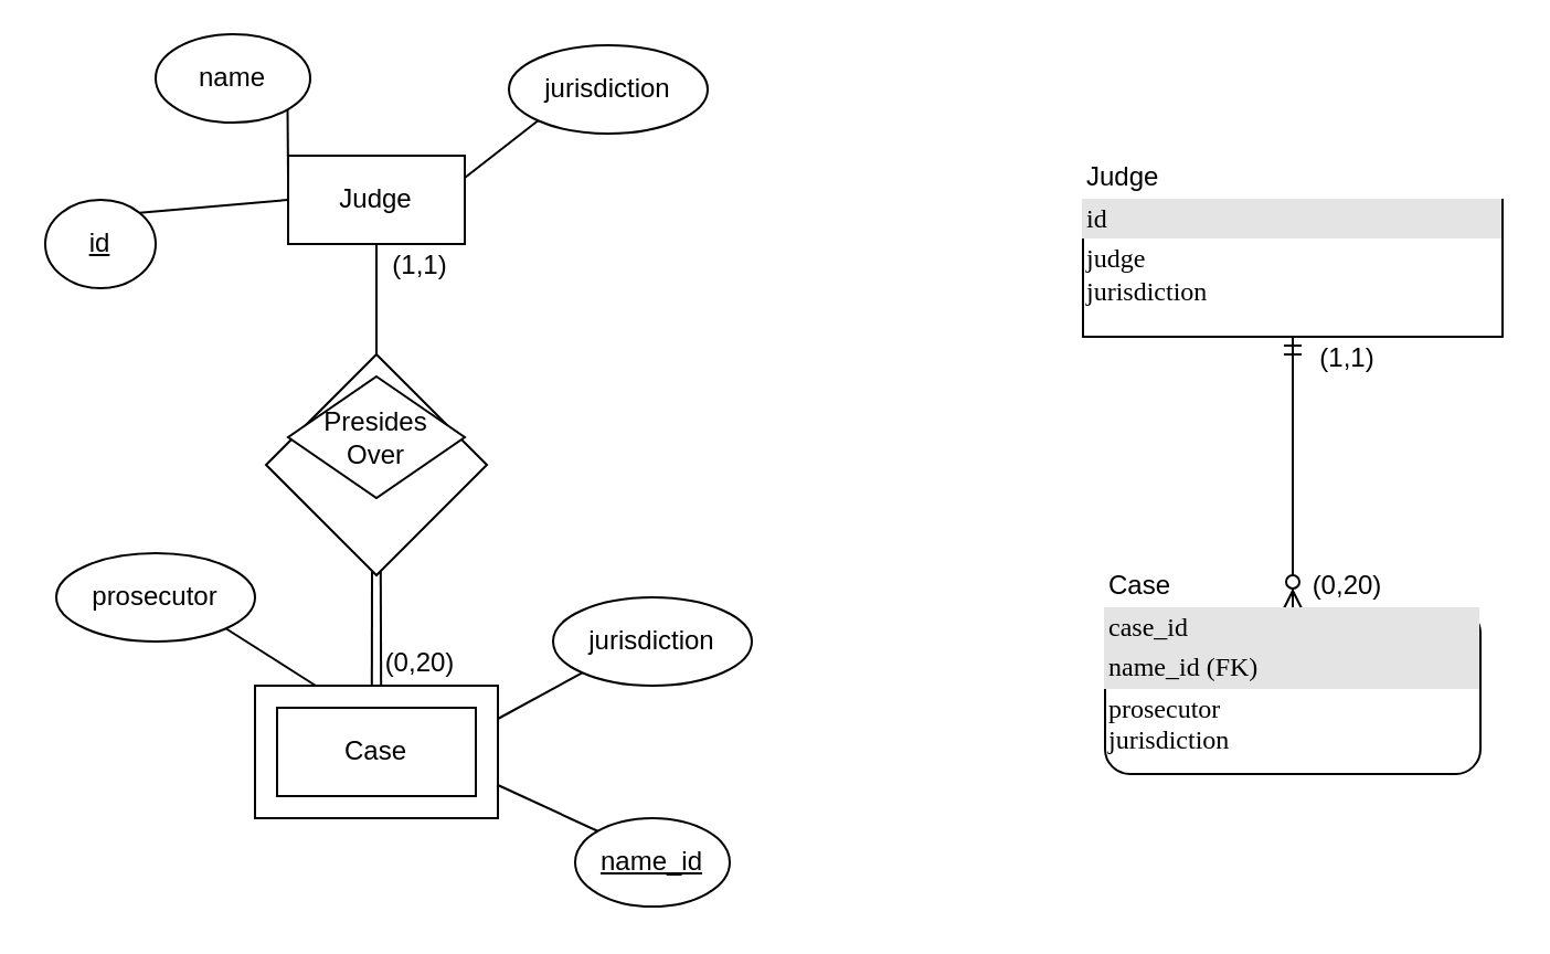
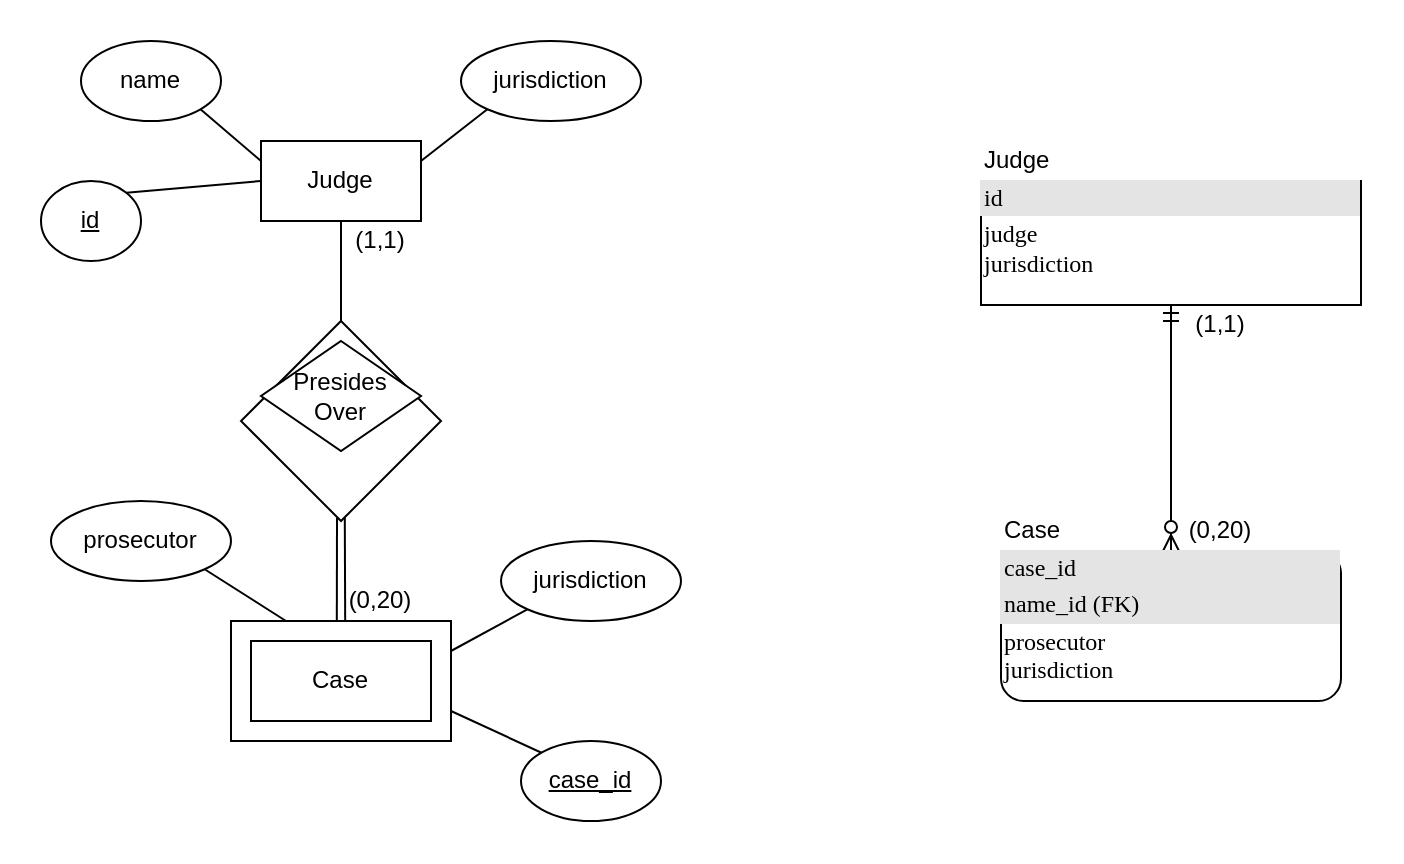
  <mxCell id="0" />
  <mxCell id="1" parent="0" />
  <mxCell id="2" value="" style="rounded=0;whiteSpace=wrap;html=1;" vertex="1" parent="1"><mxGeometry x="115" y="310" width="110" height="60" as="geometry" /></mxCell>
  <mxCell id="3" value="" style="rhombus;whiteSpace=wrap;html=1;" vertex="1" parent="1"><mxGeometry x="120" y="160" width="100" height="100" as="geometry" /></mxCell>
  <mxCell id="4" style="edgeStyle=orthogonalEdgeStyle;rounded=0;orthogonalLoop=1;jettySize=auto;html=1;exitX=0.5;exitY=1;exitDx=0;exitDy=0;entryX=0.5;entryY=0;entryDx=0;entryDy=0;endArrow=none;endFill=0;" edge="1" parent="1" source="5" target="3"><mxGeometry relative="1" as="geometry" /></mxCell>
  <mxCell id="5" value="Judge" style="rounded=0;whiteSpace=wrap;html=1;" vertex="1" parent="1"><mxGeometry x="130" y="70" width="80" height="40" as="geometry" /></mxCell>
- <mxCell id="6" value="name" style="ellipse;whiteSpace=wrap;html=1;" vertex="1" parent="1"><mxGeometry x="70" y="15" width="70" height="40" as="geometry" /></mxCell>
+ <mxCell id="6" value="name" style="ellipse;whiteSpace=wrap;html=1;" vertex="1" parent="1"><mxGeometry x="40" y="20" width="70" height="40" as="geometry" /></mxCell>
  <mxCell id="7" value="&lt;u&gt;id&lt;/u&gt;" style="ellipse;whiteSpace=wrap;html=1;" vertex="1" parent="1"><mxGeometry x="20" y="90" width="50" height="40" as="geometry" /></mxCell>
  <mxCell id="8" value="jurisdiction" style="ellipse;whiteSpace=wrap;html=1;" vertex="1" parent="1"><mxGeometry x="230" y="20" width="90" height="40" as="geometry" /></mxCell>
  <mxCell id="9" value="" style="endArrow=none;html=1;entryX=0;entryY=0.25;entryDx=0;entryDy=0;exitX=1;exitY=1;exitDx=0;exitDy=0;" edge="1" parent="1" source="6" target="5"><mxGeometry width="50" height="50" relative="1" as="geometry"><mxPoint x="110" y="230" as="sourcePoint" /><mxPoint x="160" y="180" as="targetPoint" /></mxGeometry></mxCell>
  <mxCell id="10" value="" style="endArrow=none;html=1;entryX=0;entryY=0.5;entryDx=0;entryDy=0;exitX=1;exitY=0;exitDx=0;exitDy=0;" edge="1" parent="1" source="7" target="5"><mxGeometry width="50" height="50" relative="1" as="geometry"><mxPoint x="110" y="130" as="sourcePoint" /><mxPoint x="120" y="150" as="targetPoint" /></mxGeometry></mxCell>
  <mxCell id="11" value="" style="endArrow=none;html=1;entryX=1;entryY=0.25;entryDx=0;entryDy=0;exitX=0;exitY=1;exitDx=0;exitDy=0;" edge="1" parent="1" source="8" target="5"><mxGeometry width="50" height="50" relative="1" as="geometry"><mxPoint x="110" y="230" as="sourcePoint" /><mxPoint x="160" y="180" as="targetPoint" /></mxGeometry></mxCell>
  <mxCell id="12" value="Presides&lt;br&gt;Over" style="rhombus;whiteSpace=wrap;html=1;" vertex="1" parent="1"><mxGeometry x="130" y="170" width="80" height="55" as="geometry" /></mxCell>
  <mxCell id="13" value="Case" style="rounded=0;whiteSpace=wrap;html=1;" vertex="1" parent="1"><mxGeometry x="125" y="320" width="90" height="40" as="geometry" /></mxCell>
  <mxCell id="14" value="" style="endArrow=none;html=1;entryX=0.48;entryY=0.985;entryDx=0;entryDy=0;entryPerimeter=0;exitX=0.481;exitY=-0.001;exitDx=0;exitDy=0;exitPerimeter=0;" edge="1" parent="1" source="2" target="3"><mxGeometry width="50" height="50" relative="1" as="geometry"><mxPoint x="167" y="310" as="sourcePoint" /><mxPoint x="167" y="257" as="targetPoint" /></mxGeometry></mxCell>
- <mxCell id="15" value="&lt;u&gt;name_id&lt;/u&gt;" style="ellipse;whiteSpace=wrap;html=1;" vertex="1" parent="1"><mxGeometry x="260" y="370" width="70" height="40" as="geometry" /></mxCell>
+ <mxCell id="15" value="&lt;u&gt;case_id&lt;/u&gt;" style="ellipse;whiteSpace=wrap;html=1;" vertex="1" parent="1"><mxGeometry x="260" y="370" width="70" height="40" as="geometry" /></mxCell>
  <mxCell id="16" value="prosecutor" style="ellipse;whiteSpace=wrap;html=1;" vertex="1" parent="1"><mxGeometry x="25" y="250" width="90" height="40" as="geometry" /></mxCell>
  <mxCell id="17" value="jurisdiction" style="ellipse;whiteSpace=wrap;html=1;" vertex="1" parent="1"><mxGeometry x="250" y="270" width="90" height="40" as="geometry" /></mxCell>
  <mxCell id="18" value="" style="endArrow=none;html=1;exitX=1;exitY=1;exitDx=0;exitDy=0;entryX=0.25;entryY=0;entryDx=0;entryDy=0;" edge="1" parent="1" source="16" target="2"><mxGeometry width="50" height="50" relative="1" as="geometry"><mxPoint x="90" y="240" as="sourcePoint" /><mxPoint x="140" y="190" as="targetPoint" /></mxGeometry></mxCell>
  <mxCell id="19" value="" style="endArrow=none;html=1;exitX=0;exitY=0;exitDx=0;exitDy=0;entryX=1;entryY=0.75;entryDx=0;entryDy=0;" edge="1" parent="1" source="15" target="2"><mxGeometry width="50" height="50" relative="1" as="geometry"><mxPoint x="90" y="240" as="sourcePoint" /><mxPoint x="140" y="190" as="targetPoint" /></mxGeometry></mxCell>
  <mxCell id="20" value="" style="endArrow=none;html=1;exitX=0;exitY=1;exitDx=0;exitDy=0;entryX=1;entryY=0.25;entryDx=0;entryDy=0;" edge="1" parent="1" source="17" target="2"><mxGeometry width="50" height="50" relative="1" as="geometry"><mxPoint x="90" y="240" as="sourcePoint" /><mxPoint x="140" y="190" as="targetPoint" /></mxGeometry></mxCell>
  <mxCell id="21" value="" style="endArrow=none;html=1;entryX=0.519;entryY=-0.006;entryDx=0;entryDy=0;entryPerimeter=0;exitX=0.519;exitY=0.982;exitDx=0;exitDy=0;exitPerimeter=0;" edge="1" parent="1" source="3" target="2"><mxGeometry width="50" height="50" relative="1" as="geometry"><mxPoint x="180" y="270" as="sourcePoint" /><mxPoint x="230" y="240" as="targetPoint" /></mxGeometry></mxCell>
  <mxCell id="22" style="edgeStyle=orthogonalEdgeStyle;html=1;labelBackgroundColor=none;startArrow=ERzeroToMany;endArrow=ERmandOne;fontFamily=Verdana;fontSize=12;align=left;startFill=1;endFill=0;" edge="1" parent="1" source="23" target="24"><mxGeometry relative="1" as="geometry" /></mxCell>
  <mxCell id="23" value="&lt;div style=&quot;box-sizing: border-box ; width: 100% ; background: #e4e4e4 ; padding: 2px&quot;&gt;case_id&lt;/div&gt;&lt;div style=&quot;box-sizing: border-box ; width: 100% ; background: #e4e4e4 ; padding: 2px&quot;&gt;name_id (FK)&lt;/div&gt;&lt;table style=&quot;width: 100% ; font-size: 1em&quot; cellpadding=&quot;2&quot; cellspacing=&quot;0&quot;&gt;&lt;tbody&gt;&lt;tr&gt;&lt;td&gt;prosecutor&lt;br&gt;jurisdiction&lt;/td&gt;&lt;td&gt;&lt;/td&gt;&lt;/tr&gt;&lt;/tbody&gt;&lt;/table&gt;" style="verticalAlign=top;align=left;overflow=fill;html=1;rounded=1;shadow=0;comic=0;labelBackgroundColor=none;strokeWidth=1;fontFamily=Verdana;fontSize=12" vertex="1" parent="1"><mxGeometry x="500" y="275" width="170" height="75" as="geometry" /></mxCell>
  <mxCell id="24" value="&lt;div style=&quot;box-sizing: border-box ; width: 100% ; background: #e4e4e4 ; padding: 2px&quot;&gt;id&lt;/div&gt;&lt;table style=&quot;width: 100% ; font-size: 1em&quot; cellpadding=&quot;2&quot; cellspacing=&quot;0&quot;&gt;&lt;tbody&gt;&lt;tr&gt;&lt;td&gt;judge&lt;br&gt;jurisdiction&lt;/td&gt;&lt;td&gt;&lt;/td&gt;&lt;/tr&gt;&lt;/tbody&gt;&lt;/table&gt;" style="verticalAlign=top;align=left;overflow=fill;html=1;rounded=0;shadow=0;comic=0;labelBackgroundColor=none;strokeWidth=1;fontFamily=Verdana;fontSize=12;glass=0;" vertex="1" parent="1"><mxGeometry x="490" y="90" width="190" height="62" as="geometry" /></mxCell>
  <mxCell id="25" value="Case" style="text;html=1;strokeColor=none;fillColor=none;align=left;verticalAlign=middle;whiteSpace=wrap;rounded=0;" vertex="1" parent="1"><mxGeometry x="500" y="255" width="180" height="20" as="geometry" /></mxCell>
  <mxCell id="26" value="Judge" style="text;html=1;strokeColor=none;fillColor=none;align=left;verticalAlign=middle;whiteSpace=wrap;rounded=0;" vertex="1" parent="1"><mxGeometry x="490" y="70" width="180" height="20" as="geometry" /></mxCell>
  <mxCell id="27" value="(1,1)" style="text;html=1;strokeColor=none;fillColor=none;align=center;verticalAlign=middle;whiteSpace=wrap;rounded=0;shadow=0;glass=0;" vertex="1" parent="1"><mxGeometry x="170" y="110" width="40" height="20" as="geometry" /></mxCell>
  <mxCell id="28" value="(0,20)" style="text;html=1;strokeColor=none;fillColor=none;align=center;verticalAlign=middle;whiteSpace=wrap;rounded=0;shadow=0;glass=0;" vertex="1" parent="1"><mxGeometry x="170" y="290" width="40" height="20" as="geometry" /></mxCell>
  <mxCell id="29" value="(1,1)" style="text;html=1;strokeColor=none;fillColor=none;align=center;verticalAlign=middle;whiteSpace=wrap;rounded=0;shadow=0;glass=0;" vertex="1" parent="1"><mxGeometry x="590" y="152" width="40" height="20" as="geometry" /></mxCell>
  <mxCell id="30" value="(0,20)" style="text;html=1;strokeColor=none;fillColor=none;align=center;verticalAlign=middle;whiteSpace=wrap;rounded=0;shadow=0;glass=0;" vertex="1" parent="1"><mxGeometry x="590" y="255" width="40" height="20" as="geometry" /></mxCell>
